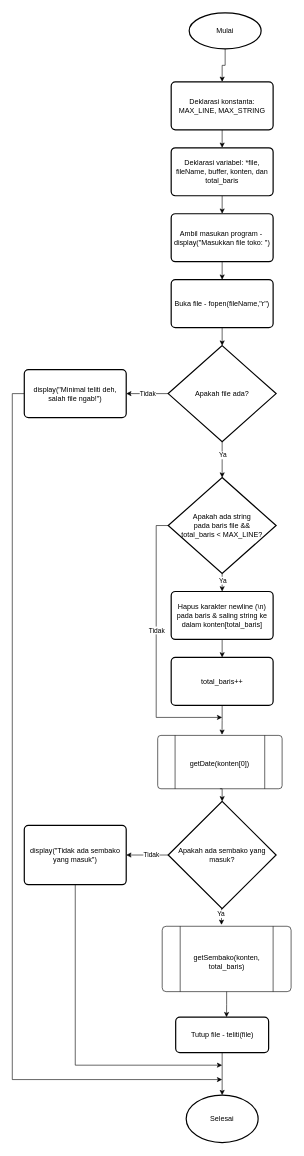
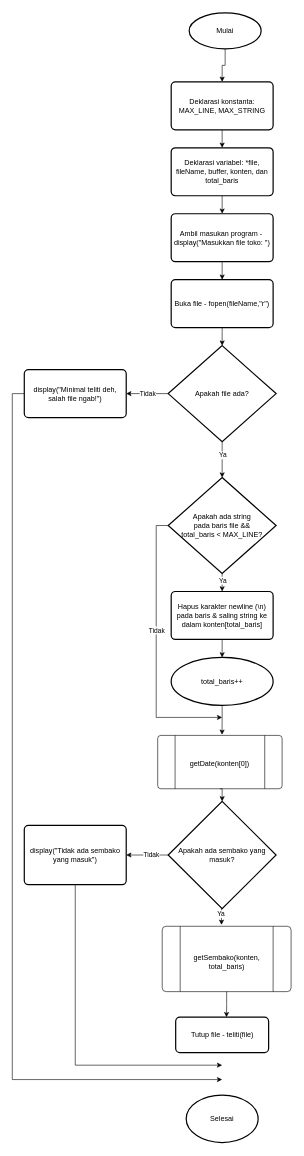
  <mxCell id="0" />
  <mxCell id="1" parent="0" />
  <mxCell id="2" style="edgeStyle=orthogonalEdgeStyle;rounded=0;orthogonalLoop=1;jettySize=auto;html=1;exitX=0.5;exitY=1;exitDx=0;exitDy=0;exitPerimeter=0;" parent="1" source="3" target="31" edge="1"><mxGeometry relative="1" as="geometry" /></mxCell>
  <mxCell id="3" value="Mulai" style="strokeWidth=2;html=1;shape=mxgraph.flowchart.start_1;whiteSpace=wrap;" parent="1" vertex="1"><mxGeometry x="315" y="20" width="120" height="60" as="geometry" /></mxCell>
  <mxCell id="4" style="edgeStyle=orthogonalEdgeStyle;rounded=0;orthogonalLoop=1;jettySize=auto;html=1;exitX=0.5;exitY=1;exitDx=0;exitDy=0;entryX=0.5;entryY=0;entryDx=0;entryDy=0;" parent="1" source="5" target="7" edge="1"><mxGeometry relative="1" as="geometry" /></mxCell>
  <mxCell id="5" value="Deklarasi variabel: *file, fileName, buffer, konten, dan total_baris" style="rounded=1;whiteSpace=wrap;html=1;absoluteArcSize=1;arcSize=14;strokeWidth=2;" parent="1" vertex="1"><mxGeometry x="285" y="245" width="170" height="80" as="geometry" /></mxCell>
  <mxCell id="6" style="edgeStyle=orthogonalEdgeStyle;rounded=0;orthogonalLoop=1;jettySize=auto;html=1;exitX=0.5;exitY=1;exitDx=0;exitDy=0;entryX=0.5;entryY=0;entryDx=0;entryDy=0;" parent="1" source="7" target="8" edge="1"><mxGeometry relative="1" as="geometry" /></mxCell>
  <mxCell id="7" value="Ambil masukan program -&amp;nbsp;&lt;br&gt;display(&quot;Masukkan file toko: &quot;)" style="rounded=1;whiteSpace=wrap;html=1;absoluteArcSize=1;arcSize=14;strokeWidth=2;" parent="1" vertex="1"><mxGeometry x="285" y="355" width="170" height="80" as="geometry" /></mxCell>
  <mxCell id="8" value="Buka file - fopen(fileName,&quot;r&quot;)" style="rounded=1;whiteSpace=wrap;html=1;absoluteArcSize=1;arcSize=14;strokeWidth=2;" parent="1" vertex="1"><mxGeometry x="285" y="465" width="170" height="80" as="geometry" /></mxCell>
  <mxCell id="9" style="edgeStyle=orthogonalEdgeStyle;rounded=0;orthogonalLoop=1;jettySize=auto;html=1;exitX=0;exitY=0.5;exitDx=0;exitDy=0;exitPerimeter=0;entryX=1;entryY=0.5;entryDx=0;entryDy=0;" parent="1" source="11" target="18" edge="1"><mxGeometry relative="1" as="geometry" /></mxCell>
  <mxCell id="10" value="Tidak" style="edgeLabel;html=1;align=center;verticalAlign=middle;resizable=0;points=[];" parent="9" vertex="1" connectable="0"><mxGeometry x="0.006" relative="1" as="geometry"><mxPoint as="offset" /></mxGeometry></mxCell>
  <mxCell id="11" value="Apakah file ada?" style="strokeWidth=2;html=1;shape=mxgraph.flowchart.decision;whiteSpace=wrap;" parent="1" vertex="1"><mxGeometry x="280" y="575" width="180" height="160" as="geometry" /></mxCell>
  <mxCell id="12" value="" style="verticalLabelPosition=bottom;verticalAlign=top;html=1;shape=process;whiteSpace=wrap;rounded=1;size=0.14;arcSize=6;" parent="1" vertex="1"><mxGeometry x="262.5" y="1225" width="207.5" height="89" as="geometry" /></mxCell>
  <mxCell id="13" value="getDate(konten[0])" style="text;html=1;align=center;verticalAlign=middle;whiteSpace=wrap;rounded=0;" parent="1" vertex="1"><mxGeometry x="326.25" y="1235" width="80" height="74" as="geometry" /></mxCell>
  <mxCell id="14" style="edgeStyle=orthogonalEdgeStyle;rounded=0;orthogonalLoop=1;jettySize=auto;html=1;exitX=0;exitY=0.5;exitDx=0;exitDy=0;exitPerimeter=0;entryX=1;entryY=0.5;entryDx=0;entryDy=0;" parent="1" source="16" target="20" edge="1"><mxGeometry relative="1" as="geometry" /></mxCell>
  <mxCell id="15" value="Tidak" style="edgeLabel;html=1;align=center;verticalAlign=middle;resizable=0;points=[];" parent="14" vertex="1" connectable="0"><mxGeometry x="-0.159" y="-1" relative="1" as="geometry"><mxPoint as="offset" /></mxGeometry></mxCell>
  <mxCell id="16" value="Apakah ada sembako yang masuk?" style="strokeWidth=2;html=1;shape=mxgraph.flowchart.decision;whiteSpace=wrap;" parent="1" vertex="1"><mxGeometry x="280" y="1335" width="180" height="179" as="geometry" /></mxCell>
  <mxCell id="17" style="edgeStyle=orthogonalEdgeStyle;rounded=0;orthogonalLoop=1;jettySize=auto;html=1;exitX=0;exitY=0.5;exitDx=0;exitDy=0;" edge="1" parent="1" source="18"><mxGeometry relative="1" as="geometry"><mxPoint x="370" y="1799" as="targetPoint" /><Array as="points"><mxPoint x="20" y="655" /><mxPoint x="20" y="1799" /></Array></mxGeometry></mxCell>
  <mxCell id="18" value="display(&quot;Minimal teliti deh, salah file ngab!&quot;)" style="rounded=1;whiteSpace=wrap;html=1;absoluteArcSize=1;arcSize=14;strokeWidth=2;" parent="1" vertex="1"><mxGeometry x="40" y="615" width="170" height="80" as="geometry" /></mxCell>
  <mxCell id="19" style="edgeStyle=orthogonalEdgeStyle;rounded=0;orthogonalLoop=1;jettySize=auto;html=1;exitX=0.5;exitY=1;exitDx=0;exitDy=0;" edge="1" parent="1" source="20"><mxGeometry relative="1" as="geometry"><mxPoint x="370" y="1775" as="targetPoint" /><Array as="points"><mxPoint x="125" y="1775" /></Array></mxGeometry></mxCell>
  <mxCell id="20" value="display(&quot;Tidak ada sembako yang masuk&quot;)" style="rounded=1;whiteSpace=wrap;html=1;absoluteArcSize=1;arcSize=14;strokeWidth=2;" parent="1" vertex="1"><mxGeometry x="40" y="1375" width="170" height="99" as="geometry" /></mxCell>
  <mxCell id="21" value="" style="verticalLabelPosition=bottom;verticalAlign=top;html=1;shape=process;whiteSpace=wrap;rounded=1;size=0.14;arcSize=6;" parent="1" vertex="1"><mxGeometry x="270" y="1543.33" width="215" height="109" as="geometry" /></mxCell>
  <mxCell id="22" value="getSembako(konten, total_baris)" style="text;html=1;align=center;verticalAlign=middle;whiteSpace=wrap;rounded=0;" parent="1" vertex="1"><mxGeometry x="337.5" y="1565.83" width="80" height="74" as="geometry" /></mxCell>
  <mxCell id="23" value="Tutup file - teliti(file)" style="rounded=1;whiteSpace=wrap;html=1;absoluteArcSize=1;arcSize=14;strokeWidth=2;" parent="1" vertex="1"><mxGeometry x="292.5" y="1695" width="155" height="59" as="geometry" /></mxCell>
  <mxCell id="24" value="Selesai" style="strokeWidth=2;html=1;shape=mxgraph.flowchart.start_1;whiteSpace=wrap;" parent="1" vertex="1"><mxGeometry x="310" y="1825" width="120" height="79" as="geometry" /></mxCell>
  <mxCell id="25" style="edgeStyle=orthogonalEdgeStyle;rounded=0;orthogonalLoop=1;jettySize=auto;html=1;exitX=0.5;exitY=1;exitDx=0;exitDy=0;entryX=0.5;entryY=0;entryDx=0;entryDy=0;entryPerimeter=0;" parent="1" source="8" target="11" edge="1"><mxGeometry relative="1" as="geometry" /></mxCell>
  <mxCell id="26" style="edgeStyle=orthogonalEdgeStyle;rounded=0;orthogonalLoop=1;jettySize=auto;html=1;exitX=0.5;exitY=1;exitDx=0;exitDy=0;entryX=0.5;entryY=0;entryDx=0;entryDy=0;entryPerimeter=0;" parent="1" source="12" target="16" edge="1"><mxGeometry relative="1" as="geometry" /></mxCell>
  <mxCell id="27" style="edgeStyle=orthogonalEdgeStyle;rounded=0;orthogonalLoop=1;jettySize=auto;html=1;exitX=0.5;exitY=1;exitDx=0;exitDy=0;exitPerimeter=0;entryX=0.46;entryY=-0.022;entryDx=0;entryDy=0;entryPerimeter=0;" parent="1" source="16" target="21" edge="1"><mxGeometry relative="1" as="geometry" /></mxCell>
  <mxCell id="28" value="Ya" style="edgeLabel;html=1;align=center;verticalAlign=middle;resizable=0;points=[];" parent="27" vertex="1" connectable="0"><mxGeometry x="-0.307" y="-1" relative="1" as="geometry"><mxPoint as="offset" /></mxGeometry></mxCell>
- <mxCell id="29" style="edgeStyle=orthogonalEdgeStyle;rounded=0;orthogonalLoop=1;jettySize=auto;html=1;exitX=0.5;exitY=1;exitDx=0;exitDy=0;entryX=0.5;entryY=0;entryDx=0;entryDy=0;entryPerimeter=0;" parent="1" source="23" target="24" edge="1"><mxGeometry relative="1" as="geometry" /></mxCell>
  <mxCell id="30" style="edgeStyle=orthogonalEdgeStyle;rounded=0;orthogonalLoop=1;jettySize=auto;html=1;exitX=0.5;exitY=1;exitDx=0;exitDy=0;entryX=0.5;entryY=0;entryDx=0;entryDy=0;" parent="1" source="31" target="5" edge="1"><mxGeometry relative="1" as="geometry" /></mxCell>
  <mxCell id="31" value="Deklarasi konstanta: MAX_LINE, MAX_STRING" style="rounded=1;whiteSpace=wrap;html=1;absoluteArcSize=1;arcSize=14;strokeWidth=2;" parent="1" vertex="1"><mxGeometry x="285" width="170" height="80" as="geometry" y="135" /></mxCell>
  <mxCell id="32" style="edgeStyle=orthogonalEdgeStyle;rounded=0;orthogonalLoop=1;jettySize=auto;html=1;exitX=0.5;exitY=1;exitDx=0;exitDy=0;exitPerimeter=0;entryX=0.5;entryY=0;entryDx=0;entryDy=0;" parent="1" source="36" target="41" edge="1"><mxGeometry relative="1" as="geometry" /></mxCell>
  <mxCell id="33" value="Ya" style="edgeLabel;html=1;align=center;verticalAlign=middle;resizable=0;points=[];" parent="32" vertex="1" connectable="0"><mxGeometry x="-0.263" y="-2" relative="1" as="geometry"><mxPoint x="2" as="offset" /></mxGeometry></mxCell>
  <mxCell id="34" style="edgeStyle=orthogonalEdgeStyle;rounded=0;orthogonalLoop=1;jettySize=auto;html=1;exitX=0;exitY=0.5;exitDx=0;exitDy=0;exitPerimeter=0;" parent="1" source="36" edge="1"><mxGeometry relative="1" as="geometry"><mxPoint x="370" y="1195" as="targetPoint" /><Array as="points"><mxPoint x="260" y="875" /><mxPoint x="260" y="1195" /></Array></mxGeometry></mxCell>
  <mxCell id="35" value="Tidak" style="edgeLabel;html=1;align=center;verticalAlign=middle;resizable=0;points=[];" parent="34" vertex="1" connectable="0"><mxGeometry x="-0.137" relative="1" as="geometry"><mxPoint as="offset" /></mxGeometry></mxCell>
  <mxCell id="36" value="Apakah ada string &lt;br&gt;pada baris file &amp;amp;&amp;amp; &lt;br&gt;total_baris &amp;lt; MAX_LINE?" style="strokeWidth=2;html=1;shape=mxgraph.flowchart.decision;whiteSpace=wrap;" parent="1" vertex="1"><mxGeometry x="280" y="795" width="180" height="160" as="geometry" /></mxCell>
  <mxCell id="37" style="edgeStyle=orthogonalEdgeStyle;rounded=0;orthogonalLoop=1;jettySize=auto;html=1;exitX=0.5;exitY=1;exitDx=0;exitDy=0;entryX=0.547;entryY=0;entryDx=0;entryDy=0;entryPerimeter=0;" parent="1" source="21" target="23" edge="1"><mxGeometry relative="1" as="geometry" /></mxCell>
  <mxCell id="38" style="edgeStyle=orthogonalEdgeStyle;rounded=0;orthogonalLoop=1;jettySize=auto;html=1;exitX=0.5;exitY=1;exitDx=0;exitDy=0;exitPerimeter=0;entryX=0.5;entryY=0;entryDx=0;entryDy=0;entryPerimeter=0;" parent="1" source="11" target="36" edge="1"><mxGeometry relative="1" as="geometry" /></mxCell>
  <mxCell id="39" value="Ya" style="edgeLabel;html=1;align=center;verticalAlign=middle;resizable=0;points=[];" parent="38" vertex="1" connectable="0"><mxGeometry x="-0.278" y="2" relative="1" as="geometry"><mxPoint x="-2" as="offset" /></mxGeometry></mxCell>
  <mxCell id="40" style="edgeStyle=orthogonalEdgeStyle;rounded=0;orthogonalLoop=1;jettySize=auto;html=1;exitX=0.5;exitY=1;exitDx=0;exitDy=0;entryX=0.5;entryY=0;entryDx=0;entryDy=0;" parent="1" source="41" target="42" edge="1"><mxGeometry relative="1" as="geometry" /></mxCell>
  <mxCell id="41" value="Hapus karakter newline (\n) pada baris &amp;amp; saling string ke dalam konten[total_baris]" style="rounded=1;whiteSpace=wrap;html=1;absoluteArcSize=1;arcSize=14;strokeWidth=2;" parent="1" vertex="1"><mxGeometry x="285" y="985" width="170" height="80" as="geometry" /></mxCell>
- <mxCell id="42" value="total_baris++" style="rounded=1;whiteSpace=wrap;html=1;absoluteArcSize=1;arcSize=14;strokeWidth=2;" parent="1" vertex="1"><mxGeometry x="285" y="1095" width="170" height="80" as="geometry" /></mxCell>
+ <mxCell id="42" value="total_baris++" style="ellipse;whiteSpace=wrap;html=1;absoluteArcSize=1;arcSize=14;strokeWidth=2;" parent="1" vertex="1"><mxGeometry x="285" y="1095" width="170" height="80" as="geometry" /></mxCell>
  <mxCell id="43" style="edgeStyle=orthogonalEdgeStyle;rounded=0;orthogonalLoop=1;jettySize=auto;html=1;exitX=0.5;exitY=1;exitDx=0;exitDy=0;entryX=0.517;entryY=-0.012;entryDx=0;entryDy=0;entryPerimeter=0;" parent="1" source="42" target="12" edge="1"><mxGeometry relative="1" as="geometry" /></mxCell>
